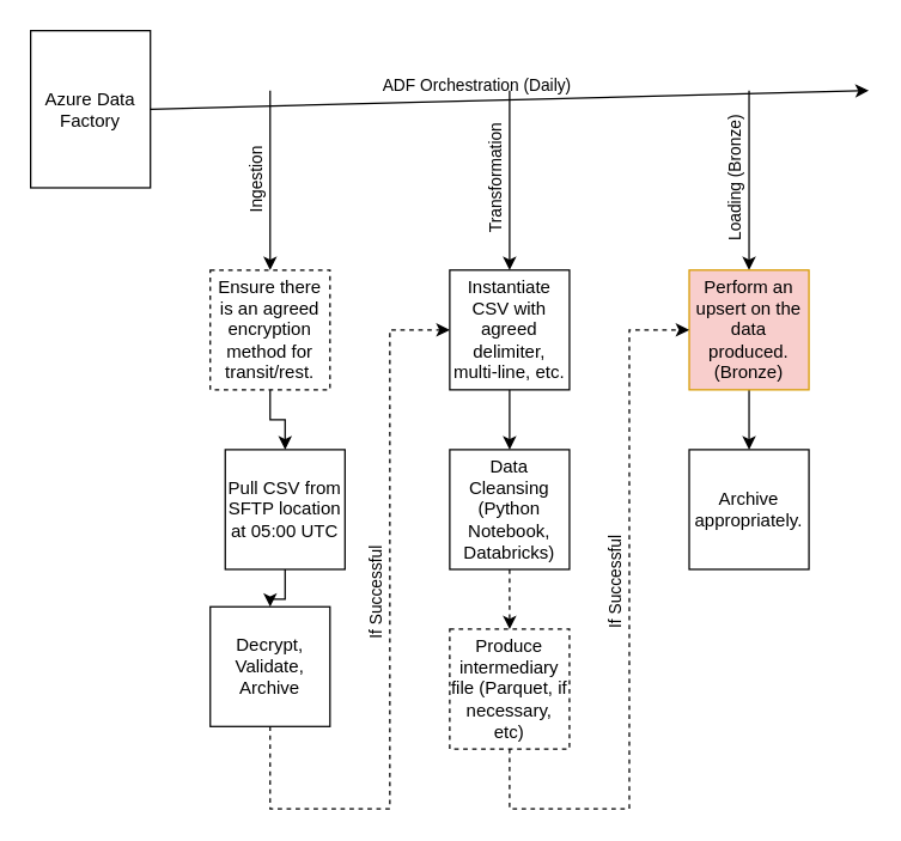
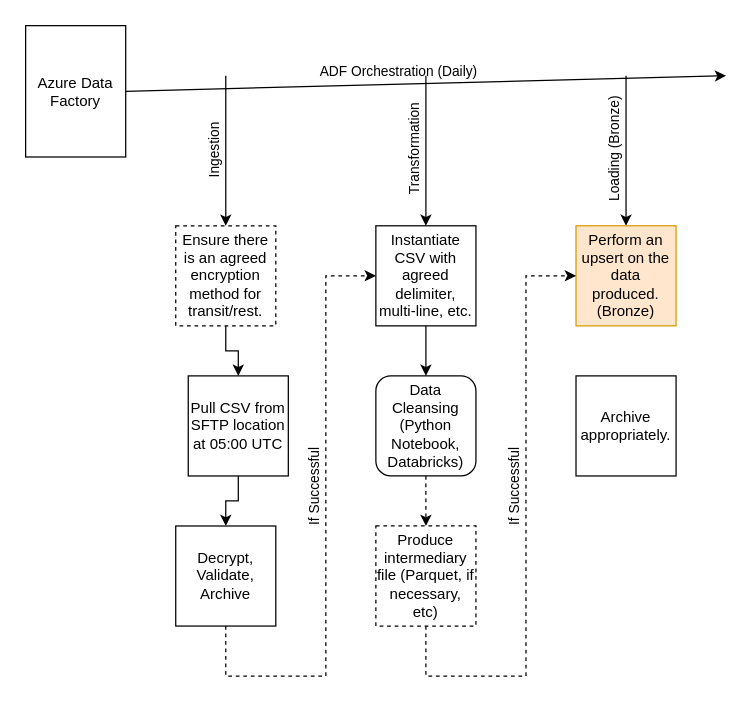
  <mxCell id="0" />
  <mxCell id="1" parent="0" />
  <mxCell id="2" value="Azure Data Factory" style="rounded=0;whiteSpace=wrap;html=1;" vertex="1" parent="1"><mxGeometry x="20" y="20" width="80" height="105" as="geometry" /></mxCell>
  <mxCell id="3" value="" style="endArrow=classic;html=1;rounded=0;exitX=1;exitY=0.5;exitDx=0;exitDy=0;" edge="1" parent="1" source="2"><mxGeometry width="50" height="50" relative="1" as="geometry"><mxPoint x="220" y="200" as="sourcePoint" /><mxPoint x="580" y="60" as="targetPoint" /></mxGeometry></mxCell>
  <mxCell id="4" value="ADF Orchestration (Daily)" style="edgeLabel;html=1;align=center;verticalAlign=middle;resizable=0;points=[];" vertex="1" connectable="0" parent="3"><mxGeometry x="-0.091" y="2" relative="1" as="geometry"><mxPoint y="-8" as="offset" /></mxGeometry></mxCell>
  <mxCell id="5" value="" style="endArrow=classic;html=1;rounded=0;entryX=0.5;entryY=0;entryDx=0;entryDy=0;" edge="1" parent="1" target="8"><mxGeometry width="50" height="50" relative="1" as="geometry"><mxPoint x="180" y="60" as="sourcePoint" /><mxPoint x="180" y="180" as="targetPoint" /></mxGeometry></mxCell>
  <mxCell id="6" value="Ingestion" style="edgeLabel;html=1;align=center;verticalAlign=middle;resizable=0;points=[];rotation=-90;" vertex="1" connectable="0" parent="5"><mxGeometry x="-0.156" y="-1" relative="1" as="geometry"><mxPoint x="-9" y="10" as="offset" /></mxGeometry></mxCell>
  <mxCell id="7" value="" style="edgeStyle=orthogonalEdgeStyle;rounded=0;orthogonalLoop=1;jettySize=auto;html=1;entryX=0.5;entryY=0;entryDx=0;entryDy=0;" edge="1" parent="1" source="8" target="10"><mxGeometry relative="1" as="geometry" /></mxCell>
  <mxCell id="8" value="Ensure there is an agreed encryption method for transit/rest." style="rounded=0;whiteSpace=wrap;html=1;dashed=1;" vertex="1" parent="1"><mxGeometry x="140" y="180" width="80" height="80" as="geometry" /></mxCell>
  <mxCell id="9" value="" style="edgeStyle=orthogonalEdgeStyle;rounded=0;orthogonalLoop=1;jettySize=auto;html=1;" edge="1" parent="1" source="10" target="11"><mxGeometry relative="1" as="geometry" /></mxCell>
  <mxCell id="10" value="Pull CSV from SFTP location at 05:00 UTC" style="rounded=0;whiteSpace=wrap;html=1;" vertex="1" parent="1"><mxGeometry x="150" y="300" width="80" height="80" as="geometry" /></mxCell>
- <mxCell id="11" value="Decrypt, Validate, Archive" style="rounded=0;whiteSpace=wrap;html=1;" vertex="1" parent="1"><mxGeometry x="140" y="405" width="80" height="80" as="geometry" /></mxCell>
+ <mxCell id="11" value="Decrypt, Validate, Archive" style="rounded=0;whiteSpace=wrap;html=1;" vertex="1" parent="1"><mxGeometry x="140" y="420" width="80" height="80" as="geometry" /></mxCell>
  <mxCell id="12" value="" style="endArrow=classic;html=1;rounded=0;entryX=0.5;entryY=0;entryDx=0;entryDy=0;" edge="1" parent="1" target="15"><mxGeometry width="50" height="50" relative="1" as="geometry"><mxPoint x="340" y="60" as="sourcePoint" /><mxPoint x="340" y="180" as="targetPoint" /></mxGeometry></mxCell>
  <mxCell id="13" value="Transformation" style="edgeLabel;html=1;align=center;verticalAlign=middle;resizable=0;points=[];rotation=-90;" vertex="1" connectable="0" parent="12"><mxGeometry x="-0.053" y="-2" relative="1" as="geometry"><mxPoint x="-8" y="3" as="offset" /></mxGeometry></mxCell>
  <mxCell id="14" value="" style="edgeStyle=orthogonalEdgeStyle;rounded=0;orthogonalLoop=1;jettySize=auto;html=1;" edge="1" parent="1" source="15" target="19"><mxGeometry relative="1" as="geometry" /></mxCell>
  <mxCell id="15" value="Instantiate CSV with agreed delimiter, multi-line, etc." style="rounded=0;whiteSpace=wrap;html=1;" vertex="1" parent="1"><mxGeometry x="300" y="180" width="80" height="80" as="geometry" /></mxCell>
  <mxCell id="16" value="" style="endArrow=classic;html=1;rounded=0;exitX=0.5;exitY=1;exitDx=0;exitDy=0;entryX=0;entryY=0.5;entryDx=0;entryDy=0;dashed=1;" edge="1" parent="1" source="11" target="15"><mxGeometry width="50" height="50" relative="1" as="geometry"><mxPoint x="260" y="330" as="sourcePoint" /><mxPoint x="310" y="280" as="targetPoint" /><Array as="points"><mxPoint x="180" y="540" /><mxPoint x="260" y="540" /><mxPoint x="260" y="220" /></Array></mxGeometry></mxCell>
  <mxCell id="17" value="If Successful" style="edgeLabel;html=1;align=center;verticalAlign=middle;resizable=0;points=[];rotation=-90;" vertex="1" connectable="0" parent="16"><mxGeometry x="0.125" y="-3" relative="1" as="geometry"><mxPoint x="-13" as="offset" /></mxGeometry></mxCell>
  <mxCell id="18" value="" style="edgeStyle=orthogonalEdgeStyle;rounded=0;orthogonalLoop=1;jettySize=auto;html=1;dashed=1;" edge="1" parent="1" source="19" target="20"><mxGeometry relative="1" as="geometry" /></mxCell>
- <mxCell id="19" value="Data Cleansing&lt;div&gt;(Python Notebook, Databricks)&lt;/div&gt;" style="rounded=0;whiteSpace=wrap;html=1;" vertex="1" parent="1"><mxGeometry x="300" y="300" width="80" height="80" as="geometry" /></mxCell>
+ <mxCell id="19" value="Data Cleansing&lt;div&gt;(Python Notebook, Databricks)&lt;/div&gt;" style="whiteSpace=wrap;html=1;rounded=1;" vertex="1" parent="1"><mxGeometry x="300" y="300" width="80" height="80" as="geometry" /></mxCell>
  <mxCell id="20" value="Produce intermediary file (Parquet, if necessary, etc)" style="rounded=0;whiteSpace=wrap;html=1;dashed=1;" vertex="1" parent="1"><mxGeometry x="300" y="420" width="80" height="80" as="geometry" /></mxCell>
  <mxCell id="21" value="" style="endArrow=classic;html=1;rounded=0;entryX=0.5;entryY=0;entryDx=0;entryDy=0;" edge="1" parent="1" target="24"><mxGeometry width="50" height="50" relative="1" as="geometry"><mxPoint x="500" y="60" as="sourcePoint" /><mxPoint x="500" y="180" as="targetPoint" /></mxGeometry></mxCell>
  <mxCell id="22" value="Loading (Bronze)" style="edgeLabel;html=1;align=center;verticalAlign=middle;resizable=0;points=[];rotation=-90;" vertex="1" connectable="0" parent="21"><mxGeometry x="-0.053" y="-2" relative="1" as="geometry"><mxPoint x="-8" y="3" as="offset" /></mxGeometry></mxCell>
- <mxCell id="23" value="" style="edgeStyle=orthogonalEdgeStyle;rounded=0;orthogonalLoop=1;jettySize=auto;html=1;" edge="1" parent="1" source="24" target="27"><mxGeometry relative="1" as="geometry" /></mxCell>
- <mxCell id="24" value="Perform an upsert on the data produced. (Bronze)" style="rounded=0;whiteSpace=wrap;html=1;fillColor=#f8cecc;strokeColor=#d79b00;" vertex="1" parent="1"><mxGeometry x="460" y="180" width="80" height="80" as="geometry" /></mxCell>
+ <mxCell id="24" value="Perform an upsert on the data produced. (Bronze)" style="rounded=0;whiteSpace=wrap;html=1;fillColor=#ffe6cc;strokeColor=#d79b00;" vertex="1" parent="1"><mxGeometry x="460" y="180" width="80" height="80" as="geometry" /></mxCell>
  <mxCell id="25" value="" style="endArrow=classic;html=1;rounded=0;entryX=0;entryY=0.5;entryDx=0;entryDy=0;dashed=1;exitX=0.5;exitY=1;exitDx=0;exitDy=0;" edge="1" parent="1" source="20" target="24"><mxGeometry width="50" height="50" relative="1" as="geometry"><mxPoint x="340" y="500" as="sourcePoint" /><mxPoint x="460" y="220" as="targetPoint" /><Array as="points"><mxPoint x="340" y="540" /><mxPoint x="420" y="540" /><mxPoint x="420" y="220" /></Array></mxGeometry></mxCell>
  <mxCell id="26" value="If Successful" style="edgeLabel;html=1;align=center;verticalAlign=middle;resizable=0;points=[];rotation=-90;" vertex="1" connectable="0" parent="25"><mxGeometry x="0.125" y="-3" relative="1" as="geometry"><mxPoint x="-13" as="offset" /></mxGeometry></mxCell>
  <mxCell id="27" value="Archive appropriately." style="rounded=0;whiteSpace=wrap;html=1;" vertex="1" parent="1"><mxGeometry x="460" y="300" width="80" height="80" as="geometry" /></mxCell>
